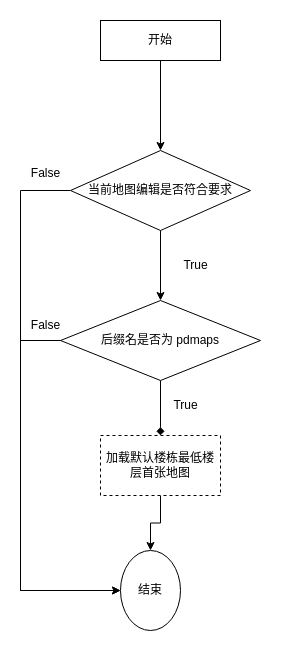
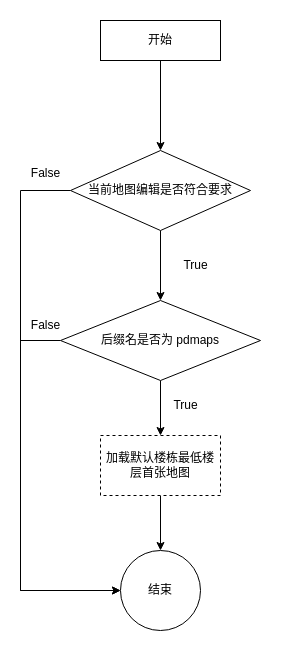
  <mxCell id="0" />
  <mxCell id="1" parent="0" />
  <mxCell id="2" value="" style="edgeStyle=orthogonalEdgeStyle;rounded=0;orthogonalLoop=1;jettySize=auto;html=1;" edge="1" parent="1" source="3" target="12"><mxGeometry relative="1" as="geometry" /></mxCell>
  <mxCell id="3" value="开始" style="rounded=0;whiteSpace=wrap;html=1;" parent="1" vertex="1"><mxGeometry x="100" y="20" width="120" height="40" as="geometry" /></mxCell>
  <mxCell id="4" value="" style="edgeStyle=orthogonalEdgeStyle;rounded=0;orthogonalLoop=1;jettySize=auto;html=1;" edge="1" parent="1" target="12"><mxGeometry relative="1" as="geometry"><mxPoint x="160" y="220" as="sourcePoint" /></mxGeometry></mxCell>
- <mxCell id="5" value="" style="edgeStyle=orthogonalEdgeStyle;rounded=0;orthogonalLoop=1;jettySize=auto;html=1;endArrow=diamond;" edge="1" parent="1" source="7" target="9"><mxGeometry relative="1" as="geometry" /></mxCell>
+ <mxCell id="5" value="" style="edgeStyle=orthogonalEdgeStyle;rounded=0;orthogonalLoop=1;jettySize=auto;html=1;" edge="1" parent="1" source="7" target="9"><mxGeometry relative="1" as="geometry" /></mxCell>
  <mxCell id="6" style="edgeStyle=orthogonalEdgeStyle;rounded=0;orthogonalLoop=1;jettySize=auto;html=1;exitX=0;exitY=0.5;exitDx=0;exitDy=0;entryX=0;entryY=0.5;entryDx=0;entryDy=0;" edge="1" parent="1" source="7" target="13"><mxGeometry relative="1" as="geometry"><mxPoint x="50" y="680" as="targetPoint" /><Array as="points"><mxPoint x="20" y="340" /><mxPoint x="20" y="590" /></Array></mxGeometry></mxCell>
  <mxCell id="7" value="后缀名是否为 pdmaps" style="rhombus;whiteSpace=wrap;html=1;" vertex="1" parent="1"><mxGeometry x="60" y="300" width="200" height="80" as="geometry" /></mxCell>
  <mxCell id="8" value="" style="edgeStyle=orthogonalEdgeStyle;rounded=0;orthogonalLoop=1;jettySize=auto;html=1;" edge="1" parent="1" source="9" target="13"><mxGeometry relative="1" as="geometry" /></mxCell>
  <mxCell id="9" value="加载默认楼栋最低楼层首张地图" style="whiteSpace=wrap;html=1;dashed=1;" vertex="1" parent="1"><mxGeometry x="100" y="435" width="120" height="60" as="geometry" /></mxCell>
  <mxCell id="10" value="" style="edgeStyle=orthogonalEdgeStyle;rounded=0;orthogonalLoop=1;jettySize=auto;html=1;" edge="1" parent="1" source="12" target="7"><mxGeometry relative="1" as="geometry" /></mxCell>
  <mxCell id="11" style="edgeStyle=orthogonalEdgeStyle;rounded=0;orthogonalLoop=1;jettySize=auto;html=1;exitX=0;exitY=0.5;exitDx=0;exitDy=0;entryX=0;entryY=0.5;entryDx=0;entryDy=0;" edge="1" parent="1" source="12" target="13"><mxGeometry relative="1" as="geometry"><Array as="points"><mxPoint x="20" y="190" /><mxPoint x="20" y="590" /></Array></mxGeometry></mxCell>
  <mxCell id="12" value="当前地图编辑是否符合要求" style="rhombus;whiteSpace=wrap;html=1;rounded=0;" vertex="1" parent="1"><mxGeometry x="70" y="150" width="180" height="80" as="geometry" /></mxCell>
- <mxCell id="13" value="结束" style="ellipse;whiteSpace=wrap;html=1;aspect=fixed;" vertex="1" parent="1"><mxGeometry x="120" y="550" width="60" height="80" as="geometry" /></mxCell>
+ <mxCell id="13" value="结束" style="ellipse;whiteSpace=wrap;html=1;aspect=fixed;" vertex="1" parent="1"><mxGeometry x="120" y="550" width="80" height="80" as="geometry" /></mxCell>
  <mxCell id="14" value="False" style="text;html=1;align=center;verticalAlign=middle;resizable=0;points=[];autosize=1;strokeColor=none;fillColor=none;" vertex="1" parent="1"><mxGeometry x="20" y="158" width="50" height="30" as="geometry" /></mxCell>
  <mxCell id="15" value="False" style="text;html=1;align=center;verticalAlign=middle;resizable=0;points=[];autosize=1;strokeColor=none;fillColor=none;" vertex="1" parent="1"><mxGeometry x="20" y="310" width="50" height="30" as="geometry" /></mxCell>
  <mxCell id="16" value="True" style="text;html=1;align=center;verticalAlign=middle;resizable=0;points=[];autosize=1;strokeColor=none;fillColor=none;" vertex="1" parent="1"><mxGeometry x="170" y="250" width="50" height="30" as="geometry" /></mxCell>
  <mxCell id="17" value="True" style="text;html=1;align=center;verticalAlign=middle;resizable=0;points=[];autosize=1;strokeColor=none;fillColor=none;" vertex="1" parent="1"><mxGeometry x="160" y="390" width="50" height="30" as="geometry" /></mxCell>
